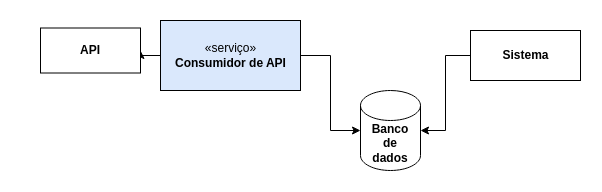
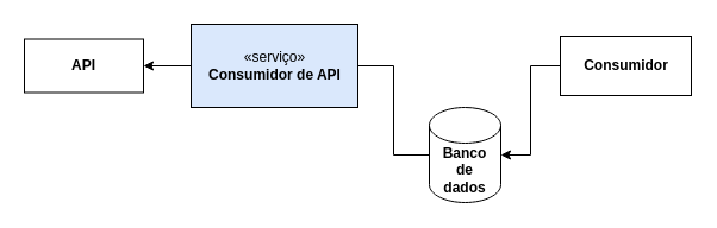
  <mxCell id="0" />
  <mxCell id="1" parent="0" />
  <mxCell id="2" style="edgeStyle=orthogonalEdgeStyle;rounded=0;orthogonalLoop=1;jettySize=auto;html=1;entryX=1;entryY=0.5;entryDx=0;entryDy=0;" edge="1" parent="1" source="4" target="8"><mxGeometry relative="1" as="geometry" /></mxCell>
- <mxCell id="3" style="edgeStyle=orthogonalEdgeStyle;rounded=0;orthogonalLoop=1;jettySize=auto;html=1;entryX=0;entryY=0.5;entryDx=0;entryDy=0;entryPerimeter=0;" edge="1" parent="1" source="4" target="7"><mxGeometry relative="1" as="geometry" /></mxCell>
+ <mxCell id="3" style="edgeStyle=orthogonalEdgeStyle;rounded=0;orthogonalLoop=1;jettySize=auto;html=1;entryX=0;entryY=0.5;entryDx=0;entryDy=0;entryPerimeter=0;endArrow=none;" edge="1" parent="1" source="4" target="7"><mxGeometry relative="1" as="geometry" /></mxCell>
  <mxCell id="4" value="&lt;div&gt;«serviço»&lt;/div&gt;&lt;div&gt;&lt;b&gt;Consumidor de API&lt;br&gt;&lt;/b&gt;&lt;/div&gt;" style="html=1;fillColor=#dae8fc;" vertex="1" parent="1"><mxGeometry x="160" y="20" width="140" height="70" as="geometry" /></mxCell>
- <mxCell id="5" value="&lt;div&gt;&lt;b&gt;Sistema&lt;br&gt;&lt;/b&gt;&lt;/div&gt;" style="html=1;" vertex="1" parent="1"><mxGeometry x="470" y="30" width="110" height="50" as="geometry" /></mxCell>
+ <mxCell id="5" value="&lt;div&gt;&lt;b&gt;Consumidor&lt;br&gt;&lt;/b&gt;&lt;/div&gt;" style="html=1;" vertex="1" parent="1"><mxGeometry x="470" y="30" width="110" height="50" as="geometry" /></mxCell>
  <mxCell id="6" style="edgeStyle=orthogonalEdgeStyle;rounded=0;orthogonalLoop=1;jettySize=auto;html=1;entryX=0;entryY=0.5;entryDx=0;entryDy=0;endArrow=none;endFill=0;startArrow=classic;startFill=1;" edge="1" parent="1" source="7" target="5"><mxGeometry relative="1" as="geometry" /></mxCell>
  <mxCell id="7" value="&lt;div&gt;&lt;b&gt;Banco&lt;/b&gt;&lt;/div&gt;&lt;div&gt;&lt;b&gt;de&lt;/b&gt;&lt;/div&gt;&lt;div&gt;&lt;b&gt;dados&lt;br&gt;&lt;/b&gt;&lt;/div&gt;" style="shape=cylinder3;whiteSpace=wrap;html=1;boundedLbl=1;backgroundOutline=1;size=15;" vertex="1" parent="1"><mxGeometry x="360" y="90" width="60" height="80" as="geometry" /></mxCell>
- <mxCell id="8" value="&lt;b&gt;API&lt;/b&gt;" style="rounded=0;whiteSpace=wrap;html=1;" vertex="1" parent="1"><mxGeometry x="40" y="27.5" width="100" height="45" as="geometry" /></mxCell>
+ <mxCell id="8" value="&lt;b&gt;API&lt;/b&gt;" style="rounded=0;whiteSpace=wrap;html=1;" vertex="1" parent="1"><mxGeometry x="20" y="32.5" width="100" height="45" as="geometry" /></mxCell>
